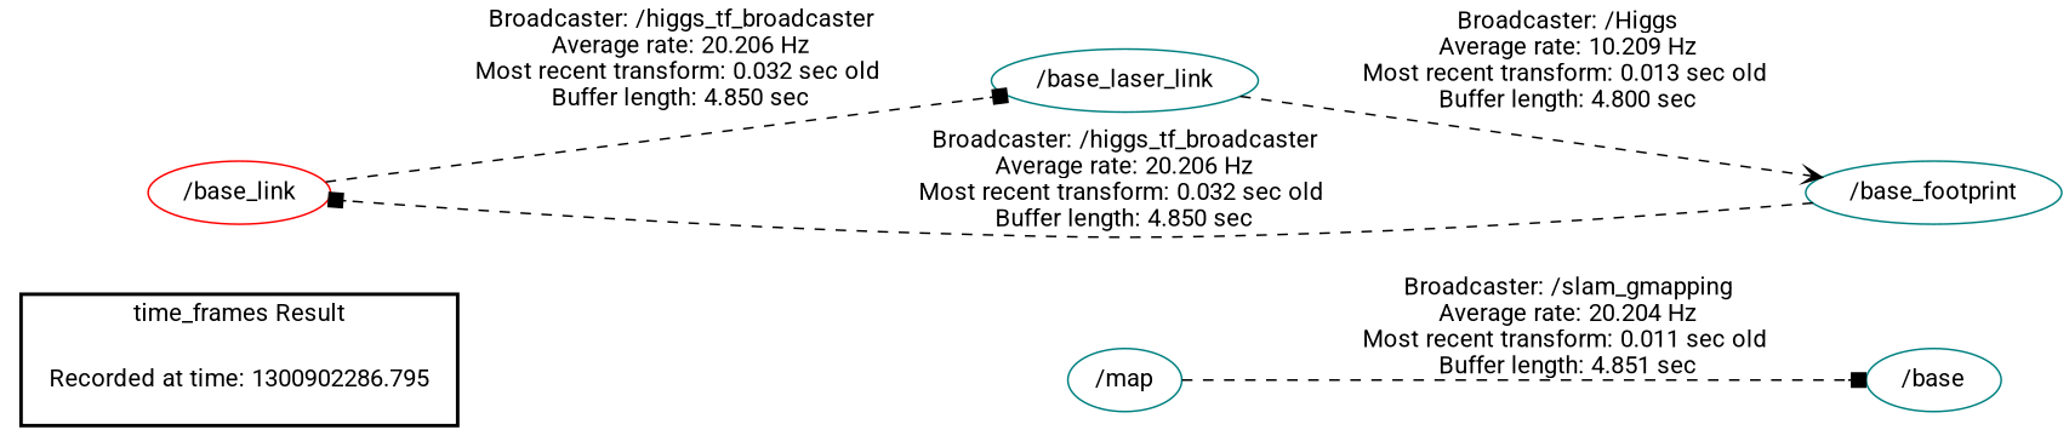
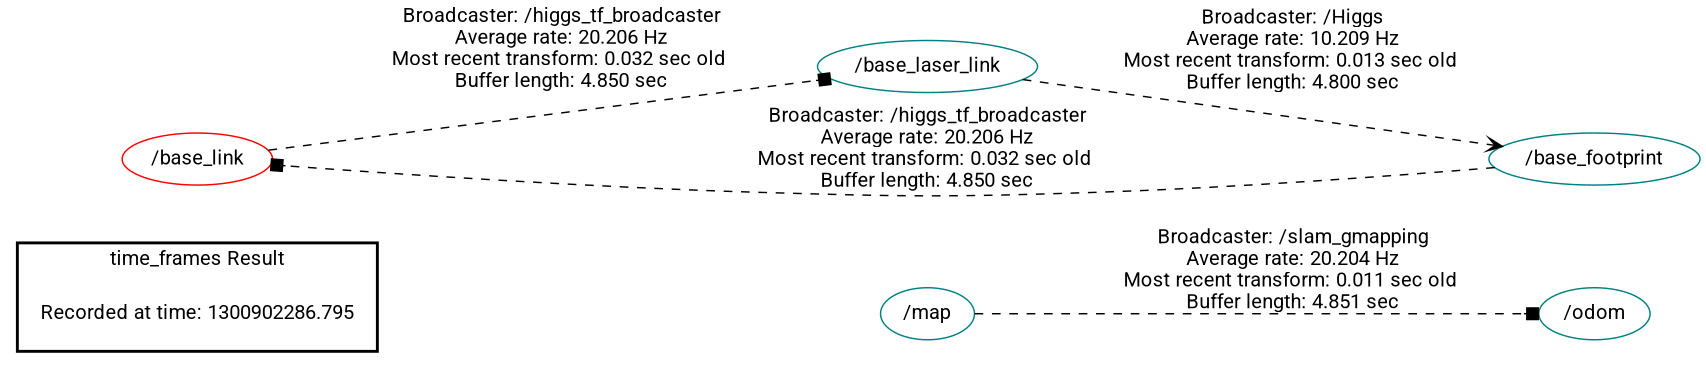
  digraph {
    fontname=Roboto
    rankdir=LR
    node [color=teal fontname=Roboto]
    edge [fontname=Roboto style=dashed arrowhead=box]
    "Recorded at time: 1300902286.795" [shape=plaintext]
    "/map"
    "/base_link" [color=red]
    "/base_laser_link"
    "/base_footprint"
-   "/odom" [label="/base"]
+   "/odom"
    subgraph cluster_1 {
      color=black
      label="time_frames Result"
      style=bold
      "Recorded at time: 1300902286.795"
    }
    "Recorded at time: 1300902286.795" -> "/map" [style=invis arrowhead=""]
    "/map" -> "/odom" [label="Broadcaster: /slam_gmapping\nAverage rate: 20.204 Hz\nMost recent transform: 0.011 sec old \nBuffer length: 4.851 sec\n"]
    "/base_link" -> "/base_laser_link" [label="Broadcaster: /higgs_tf_broadcaster\nAverage rate: 20.206 Hz\nMost recent transform: 0.032 sec old \nBuffer length: 4.850 sec\n"]
    "/base_laser_link" -> "/base_footprint" [arrowhead=vee label="Broadcaster: /Higgs\nAverage rate: 10.209 Hz\nMost recent transform: 0.013 sec old \nBuffer length: 4.800 sec\n"]
    "/base_footprint" -> "/base_link" [label="Broadcaster: /higgs_tf_broadcaster\nAverage rate: 20.206 Hz\nMost recent transform: 0.032 sec old \nBuffer length: 4.850 sec\n"]
  }
